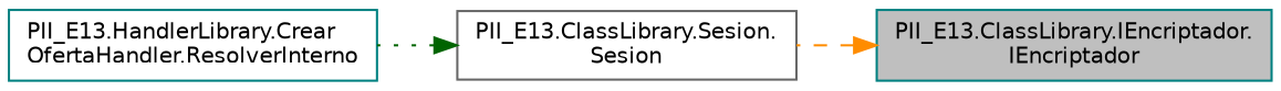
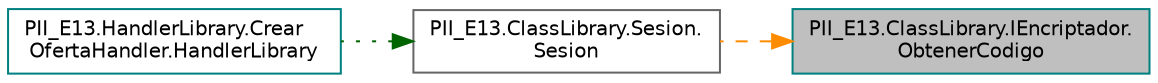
  digraph {
    rankdir=RL
    node [color=teal fillcolor=white fontname=Helvetica fontsize=10 shape=record style=filled]
    edge [dir=back fontname=Helvetica fontsize=10 labelfontname=Helvetica labelfontsize=10]
-   n1 [fillcolor=grey75 fontcolor=black height=0.2 label="PII_E13.ClassLibrary.IEncriptador.\lIEncriptador" width=0.4]
+   n1 [fillcolor=grey75 fontcolor=black height=0.2 label="PII_E13.ClassLibrary.IEncriptador.\lObtenerCodigo" width=0.4]
    n2 [color=gray40 height=0.2 label="PII_E13.ClassLibrary.Sesion.\lSesion" width=0.4]
-   n3 [height=0.2 label="PII_E13.HandlerLibrary.Crear\lOfertaHandler.ResolverInterno" width=0.4]
+   n3 [height=0.2 label="PII_E13.HandlerLibrary.Crear\lOfertaHandler.HandlerLibrary" width=0.4]
    n1 -> n2 [color=darkorange style=dashed]
    n2 -> n3 [color=darkgreen style=dotted]
  }
